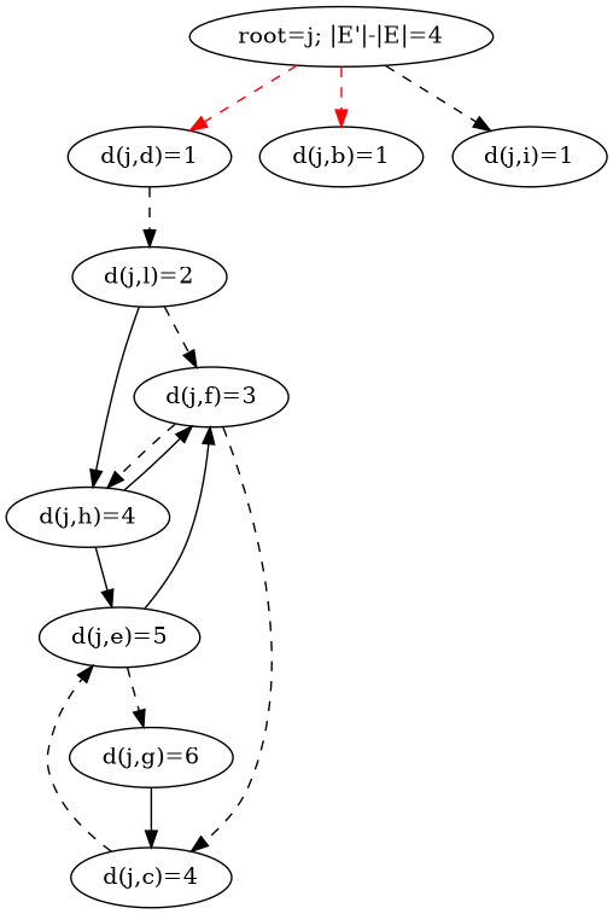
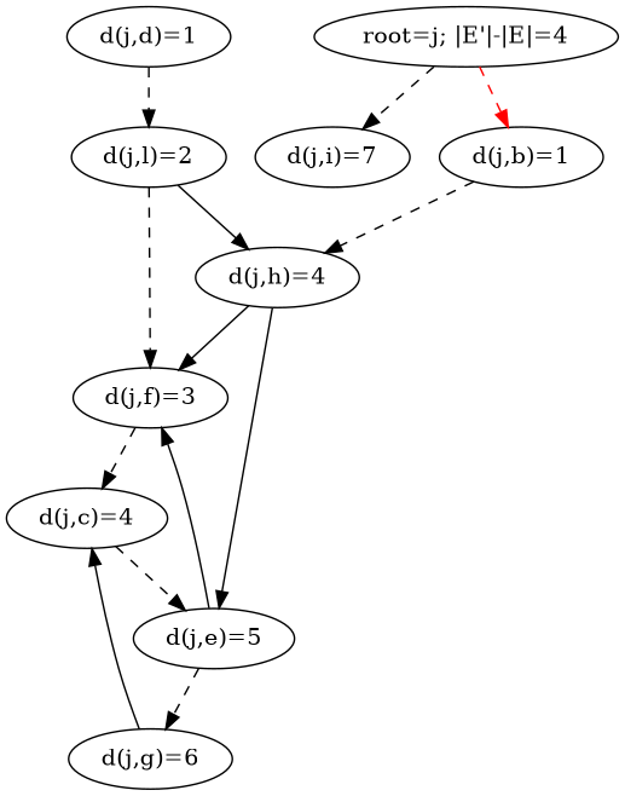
  digraph {
    edge [style=dashed]
    n1 [label="d(j,d)=1"]
    n2 [label="d(j,l)=2"]
    n3 [label="d(j,f)=3"]
    n4 [label="d(j,h)=4"]
    n5 [label="d(j,c)=4"]
    n6 [label="d(j,b)=1"]
    n7 [label="d(j,e)=5"]
    n8 [label="d(j,g)=6"]
-   n9 [label="d(j,i)=1"]
+   n9 [label="d(j,i)=7"]
    n10 [label="root=j; |E'|-|E|=4"]
    n1 -> n2
    n2 -> n3
    n2 -> n4 [style=""]
-   n3 -> n4
+   n6 -> n4
    n3 -> n5
    n4 -> n3 [style=""]
    n4 -> n7 [style=""]
    n5 -> n7
    n7 -> n3 [style=""]
    n7 -> n8
    n8 -> n5 [style=""]
-   n10 -> n1 [color=red]
    n10 -> n6 [color=red]
    n10 -> n9 [color=black]
  }
